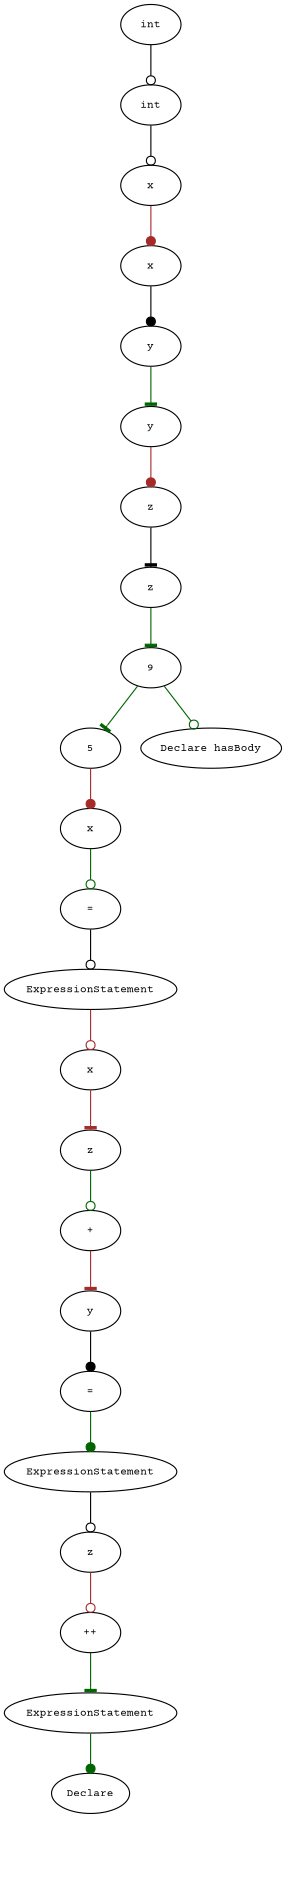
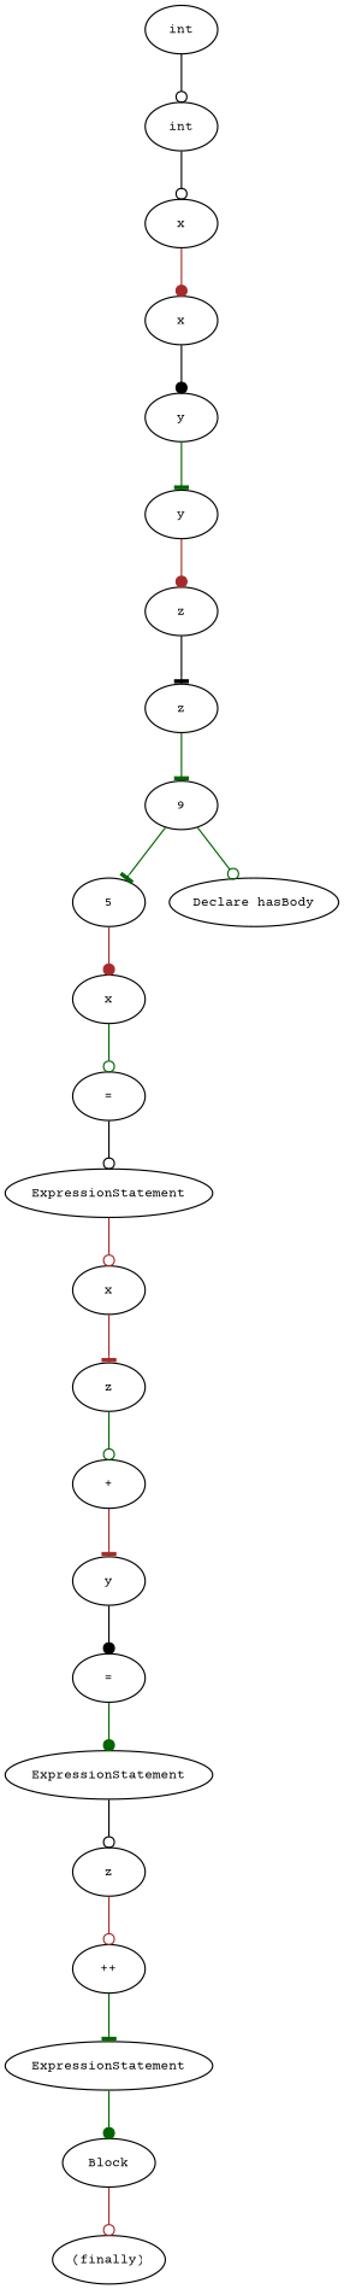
  digraph {
    fontname="Courier Prime"
    node [fontname="Courier Prime" fontsize=10]
    edge [arrowhead=odot color=darkgreen fontname="Courier Prime"]
    n1 [label=x]
    n2 [label=z]
    n3 [label="+"]
    n4 [label=y]
    n5 [label="="]
    n6 [label=ExpressionStatement]
    n7 [label=z]
    n8 [label="++"]
    n9 [label=5]
    n10 [label=x]
    n11 [label="="]
    n12 [label=ExpressionStatement]
    n13 [label=9]
    n14 [label="Declare hasBody"]
    n15 [label=z]
    n16 [label=z]
    n17 [label=y]
    n18 [label=y]
    n19 [label=x]
    n20 [label=x]
-   n21 [label=Declare]
+   n21 [label=Block]
+   n22 [label="(finally)"]
    n23 [label=int]
    n24 [label=ExpressionStatement]
    n25 [label=int]
    n1 -> n2 [arrowhead=tee color=brown]
    n2 -> n3
    n3 -> n4 [arrowhead=tee color=brown]
    n4 -> n5 [arrowhead=dot color=black]
    n5 -> n6 [arrowhead=dot]
    n6 -> n7 [color=black]
    n7 -> n8 [color=brown]
    n8 -> n24 [arrowhead=tee]
    n9 -> n10 [arrowhead=dot color=brown]
    n10 -> n11
    n11 -> n12 [color=black]
    n12 -> n1 [color=brown]
    n13 -> n9 [arrowhead=tee]
    n13 -> n14
    n15 -> n13 [arrowhead=tee]
    n16 -> n15 [arrowhead=tee color=black]
    n17 -> n16 [arrowhead=dot color=brown]
    n18 -> n17 [arrowhead=tee]
    n19 -> n18 [arrowhead=dot color=black]
    n20 -> n19 [arrowhead=dot color=brown]
+   n21 -> n22 [color=brown]
    n23 -> n20 [color=black]
    n24 -> n21 [arrowhead=dot]
    n25 -> n23 [color=black]
  }
